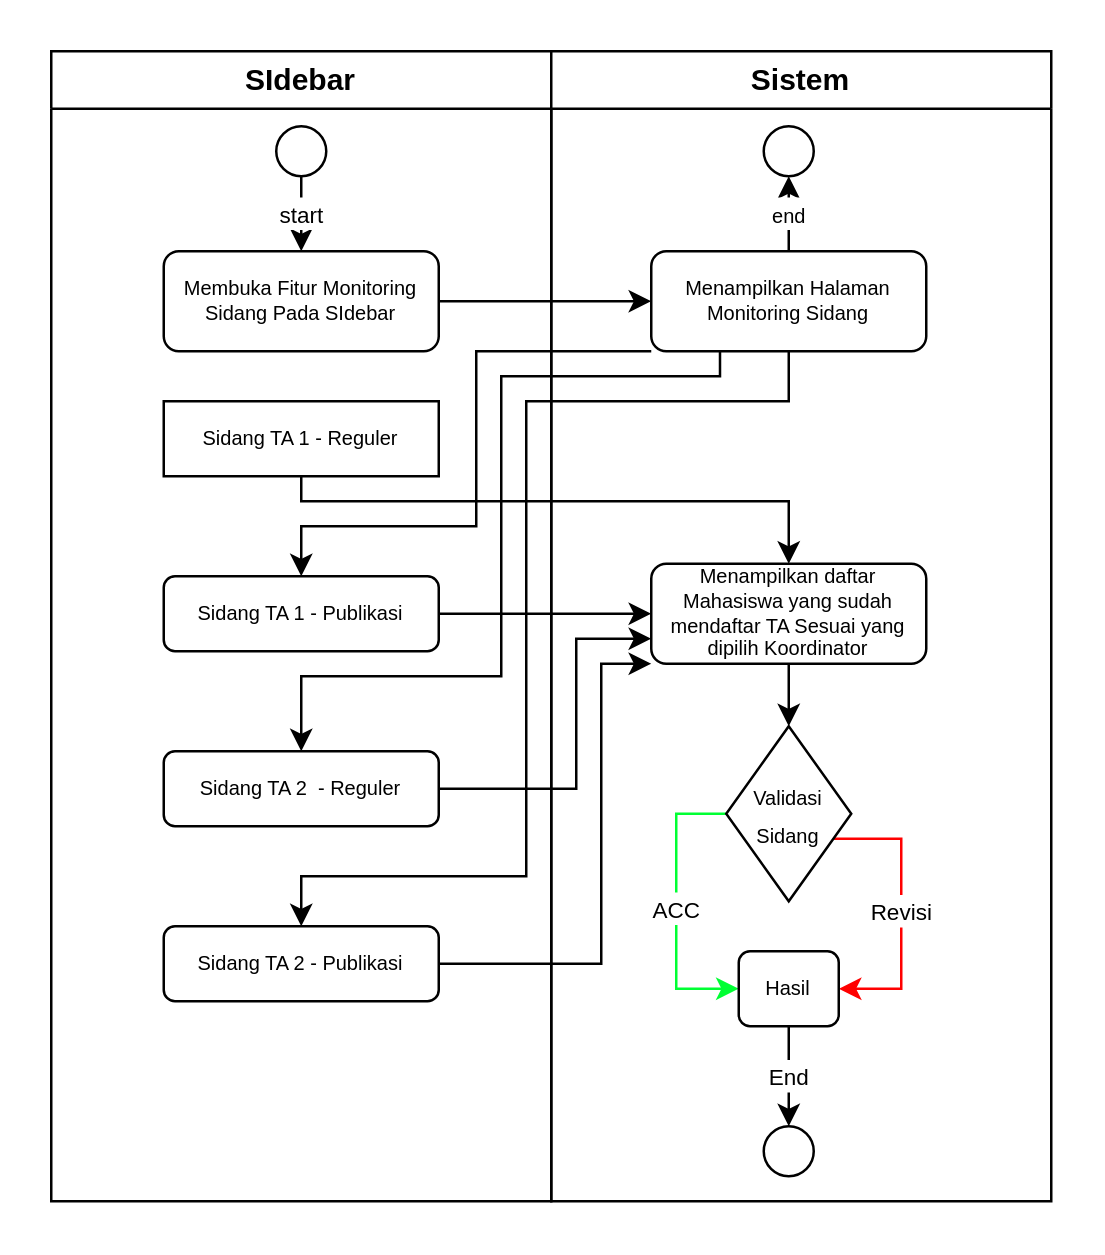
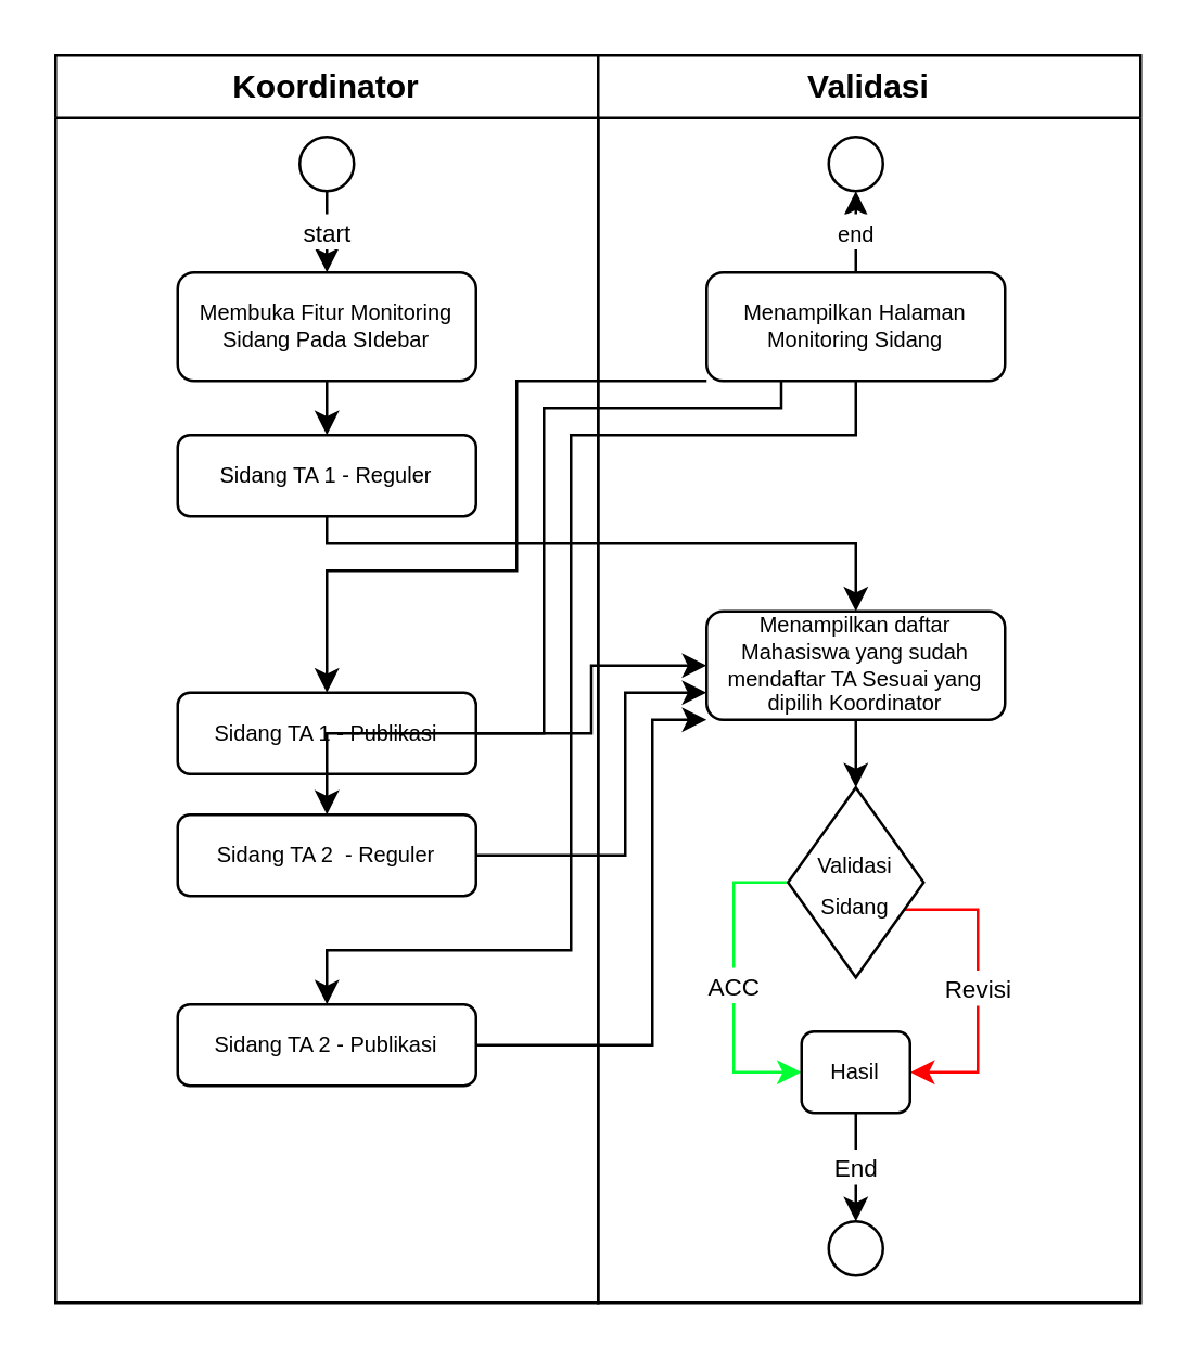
  <mxCell id="0" />
  <mxCell id="1" parent="0" />
- <mxCell id="2" value="SIdebar" style="swimlane;whiteSpace=wrap;html=1;" vertex="1" parent="1"><mxGeometry x="20" y="20" width="200" height="460" as="geometry" /></mxCell>
+ <mxCell id="2" value="Koordinator" style="swimlane;whiteSpace=wrap;html=1;" vertex="1" parent="1"><mxGeometry x="20" y="20" width="200" height="460" as="geometry" /></mxCell>
  <mxCell id="3" value="&lt;font style=&quot;font-size: 9px;&quot;&gt;start&lt;/font&gt;" style="rounded=0;orthogonalLoop=1;jettySize=auto;html=1;" edge="1" parent="2" source="4" target="5"><mxGeometry relative="1" as="geometry" /></mxCell>
  <mxCell id="4" value="" style="ellipse;whiteSpace=wrap;html=1;aspect=fixed;" vertex="1" parent="2"><mxGeometry x="90" y="30" width="20" height="20" as="geometry" /></mxCell>
  <mxCell id="5" value="Membuka Fitur Monitoring Sidang Pada SIdebar" style="rounded=1;whiteSpace=wrap;html=1;fontSize=8;" vertex="1" parent="2"><mxGeometry x="45" y="80" width="110" height="40" as="geometry" /></mxCell>
- <mxCell id="6" value="Sidang TA 1 - Reguler" style="whiteSpace=wrap;html=1;fontSize=8;rounded=0;" vertex="1" parent="2"><mxGeometry x="45" y="140" width="110" height="30" as="geometry" /></mxCell>
- <mxCell id="7" value="Sidang TA 1 - Publikasi" style="rounded=1;whiteSpace=wrap;html=1;fontSize=8;" vertex="1" parent="2"><mxGeometry x="45" y="210" width="110" height="30" as="geometry" /></mxCell>
+ <mxCell id="6" value="Sidang TA 1 - Reguler" style="rounded=1;whiteSpace=wrap;html=1;fontSize=8;" vertex="1" parent="2"><mxGeometry x="45" y="140" width="110" height="30" as="geometry" /></mxCell>
+ <mxCell id="7" value="Sidang TA 1 - Publikasi" style="rounded=1;whiteSpace=wrap;html=1;fontSize=8;" vertex="1" parent="2"><mxGeometry x="45" y="235" width="110" height="30" as="geometry" /></mxCell>
  <mxCell id="8" value="Sidang TA 2 - Publikasi" style="rounded=1;whiteSpace=wrap;html=1;fontSize=8;" vertex="1" parent="2"><mxGeometry x="45" y="350" width="110" height="30" as="geometry" /></mxCell>
  <mxCell id="9" value="Sidang TA 2&amp;nbsp; - Reguler" style="rounded=1;whiteSpace=wrap;html=1;fontSize=8;" vertex="1" parent="2"><mxGeometry x="45" y="280" width="110" height="30" as="geometry" /></mxCell>
- <mxCell id="10" value="Sistem" style="swimlane;whiteSpace=wrap;html=1;" vertex="1" parent="1"><mxGeometry x="220" y="20" width="200" height="460" as="geometry" /></mxCell>
+ <mxCell id="10" value="Validasi" style="swimlane;whiteSpace=wrap;html=1;" vertex="1" parent="1"><mxGeometry x="220" y="20" width="200" height="460" as="geometry" /></mxCell>
  <mxCell id="11" value="&lt;font style=&quot;font-size: 8px;&quot;&gt;end&lt;/font&gt;" style="edgeStyle=orthogonalEdgeStyle;rounded=0;orthogonalLoop=1;jettySize=auto;html=1;entryX=0.5;entryY=1;entryDx=0;entryDy=0;" edge="1" parent="10" source="12" target="15"><mxGeometry relative="1" as="geometry" /></mxCell>
  <mxCell id="12" value="Menampilkan Halaman Monitoring Sidang" style="rounded=1;whiteSpace=wrap;html=1;fontSize=8;" vertex="1" parent="10"><mxGeometry x="40" y="80" width="110" height="40" as="geometry" /></mxCell>
  <mxCell id="13" style="edgeStyle=orthogonalEdgeStyle;rounded=0;orthogonalLoop=1;jettySize=auto;html=1;entryX=0.5;entryY=0;entryDx=0;entryDy=0;" edge="1" parent="10" source="14" target="18"><mxGeometry relative="1" as="geometry" /></mxCell>
  <mxCell id="14" value="Menampilkan daftar Mahasiswa yang sudah mendaftar TA Sesuai yang dipilih Koordinator" style="rounded=1;whiteSpace=wrap;html=1;fontSize=8;" vertex="1" parent="10"><mxGeometry x="40" y="205" width="110" height="40" as="geometry" /></mxCell>
  <mxCell id="15" value="" style="ellipse;whiteSpace=wrap;html=1;aspect=fixed;" vertex="1" parent="10"><mxGeometry x="85" y="30" width="20" height="20" as="geometry" /></mxCell>
  <mxCell id="16" value="&lt;font style=&quot;font-size: 9px;&quot;&gt;Revisi&lt;/font&gt;" style="edgeStyle=orthogonalEdgeStyle;rounded=0;orthogonalLoop=1;jettySize=auto;html=1;entryX=1;entryY=0.5;entryDx=0;entryDy=0;strokeColor=#ff0000;" edge="1" parent="10" source="18" target="20"><mxGeometry relative="1" as="geometry"><Array as="points"><mxPoint x="140" y="315" /><mxPoint x="140" y="375" /></Array></mxGeometry></mxCell>
  <mxCell id="17" value="&lt;font style=&quot;font-size: 9px;&quot;&gt;ACC&lt;/font&gt;" style="edgeStyle=orthogonalEdgeStyle;rounded=0;orthogonalLoop=1;jettySize=auto;html=1;exitX=0;exitY=0.5;exitDx=0;exitDy=0;entryX=0;entryY=0.5;entryDx=0;entryDy=0;strokeColor=#00ff33;" edge="1" parent="10" source="18" target="20"><mxGeometry relative="1" as="geometry" /></mxCell>
  <mxCell id="18" value="&lt;font style=&quot;font-size: 8px;&quot;&gt;Validasi Sidang&lt;/font&gt;" style="rhombus;whiteSpace=wrap;html=1;" vertex="1" parent="10"><mxGeometry x="70" y="270" width="50" height="70" as="geometry" /></mxCell>
  <mxCell id="19" value="&lt;font style=&quot;font-size: 9px;&quot;&gt;End&lt;/font&gt;" style="edgeStyle=orthogonalEdgeStyle;rounded=0;orthogonalLoop=1;jettySize=auto;html=1;entryX=0.5;entryY=0;entryDx=0;entryDy=0;" edge="1" parent="10" source="20" target="21"><mxGeometry relative="1" as="geometry" /></mxCell>
  <mxCell id="20" value="Hasil" style="rounded=1;whiteSpace=wrap;html=1;fontSize=8;" vertex="1" parent="10"><mxGeometry x="75" y="360" width="40" height="30" as="geometry" /></mxCell>
  <mxCell id="21" value="" style="ellipse;whiteSpace=wrap;html=1;aspect=fixed;" vertex="1" parent="10"><mxGeometry x="85" y="430" width="20" height="20" as="geometry" /></mxCell>
- <mxCell id="22" style="rounded=0;orthogonalLoop=1;jettySize=auto;html=1;entryX=0;entryY=0.5;entryDx=0;entryDy=0;" edge="1" parent="1" source="5" target="12"><mxGeometry relative="1" as="geometry" /></mxCell>
+ <mxCell id="22" style="rounded=0;orthogonalLoop=1;jettySize=auto;html=1;" edge="1" parent="1" source="5" target="6"><mxGeometry relative="1" as="geometry" /></mxCell>
  <mxCell id="23" style="edgeStyle=orthogonalEdgeStyle;rounded=0;orthogonalLoop=1;jettySize=auto;html=1;entryX=0.5;entryY=0;entryDx=0;entryDy=0;" edge="1" parent="1" source="6" target="14"><mxGeometry relative="1" as="geometry"><Array as="points"><mxPoint x="120" y="200" /><mxPoint x="315" y="200" /></Array></mxGeometry></mxCell>
  <mxCell id="24" style="edgeStyle=orthogonalEdgeStyle;rounded=0;orthogonalLoop=1;jettySize=auto;html=1;entryX=0;entryY=0.5;entryDx=0;entryDy=0;" edge="1" parent="1" source="7" target="14"><mxGeometry relative="1" as="geometry" /></mxCell>
  <mxCell id="25" style="edgeStyle=orthogonalEdgeStyle;rounded=0;orthogonalLoop=1;jettySize=auto;html=1;entryX=0;entryY=0.75;entryDx=0;entryDy=0;" edge="1" parent="1" source="9" target="14"><mxGeometry relative="1" as="geometry"><Array as="points"><mxPoint x="230" y="315" /><mxPoint x="230" y="255" /></Array></mxGeometry></mxCell>
  <mxCell id="26" style="edgeStyle=orthogonalEdgeStyle;rounded=0;orthogonalLoop=1;jettySize=auto;html=1;entryX=0;entryY=1;entryDx=0;entryDy=0;" edge="1" parent="1" source="8" target="14"><mxGeometry relative="1" as="geometry"><Array as="points"><mxPoint x="240" y="385" /><mxPoint x="240" y="265" /></Array></mxGeometry></mxCell>
  <mxCell id="27" style="rounded=0;orthogonalLoop=1;jettySize=auto;html=1;exitX=0;exitY=1;exitDx=0;exitDy=0;entryX=0.5;entryY=0;entryDx=0;entryDy=0;edgeStyle=orthogonalEdgeStyle;" edge="1" parent="1" source="12" target="7"><mxGeometry relative="1" as="geometry"><Array as="points"><mxPoint x="190" y="140" /><mxPoint x="190" y="210" /><mxPoint x="120" y="210" /></Array></mxGeometry></mxCell>
  <mxCell id="28" style="rounded=0;orthogonalLoop=1;jettySize=auto;html=1;exitX=0.25;exitY=1;exitDx=0;exitDy=0;edgeStyle=orthogonalEdgeStyle;entryX=0.5;entryY=0;entryDx=0;entryDy=0;" edge="1" parent="1" source="12" target="9"><mxGeometry relative="1" as="geometry"><mxPoint x="130" y="300" as="targetPoint" /><Array as="points"><mxPoint x="287" y="150" /><mxPoint x="200" y="150" /><mxPoint x="200" y="270" /><mxPoint x="120" y="270" /></Array></mxGeometry></mxCell>
  <mxCell id="29" style="rounded=0;orthogonalLoop=1;jettySize=auto;html=1;exitX=0.5;exitY=1;exitDx=0;exitDy=0;edgeStyle=orthogonalEdgeStyle;entryX=0.5;entryY=0;entryDx=0;entryDy=0;" edge="1" parent="1" source="12" target="8"><mxGeometry relative="1" as="geometry"><mxPoint x="180" y="370" as="targetPoint" /><Array as="points"><mxPoint x="315" y="160" /><mxPoint x="210" y="160" /><mxPoint x="210" y="350" /><mxPoint x="120" y="350" /></Array></mxGeometry></mxCell>
